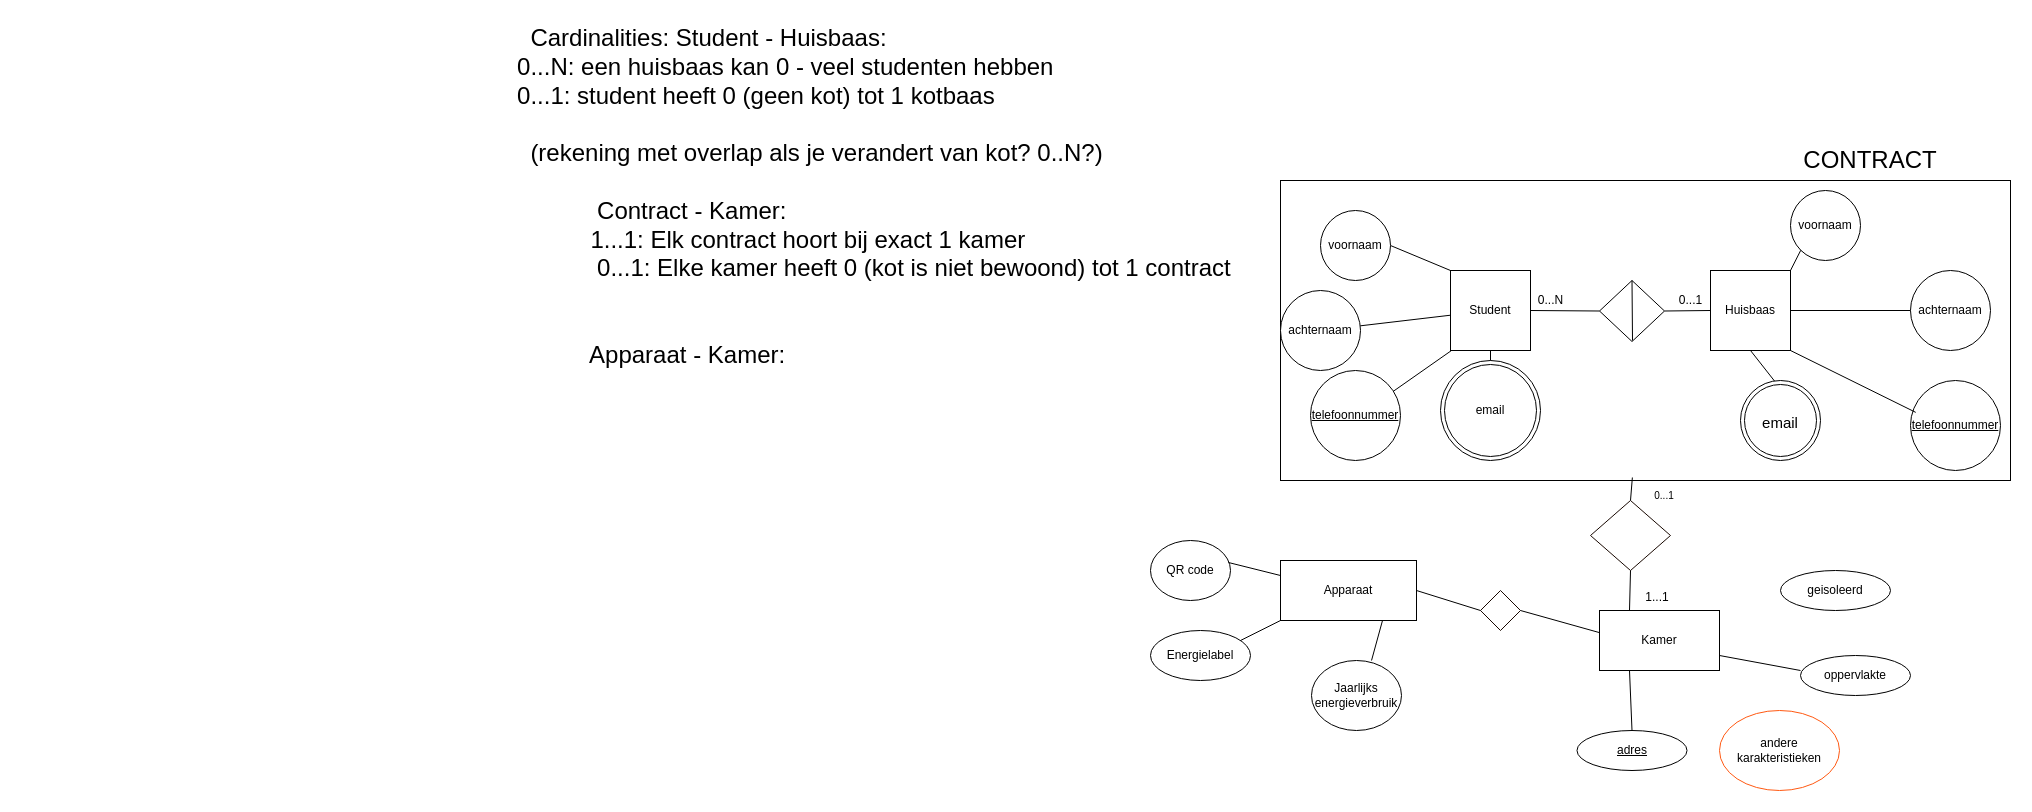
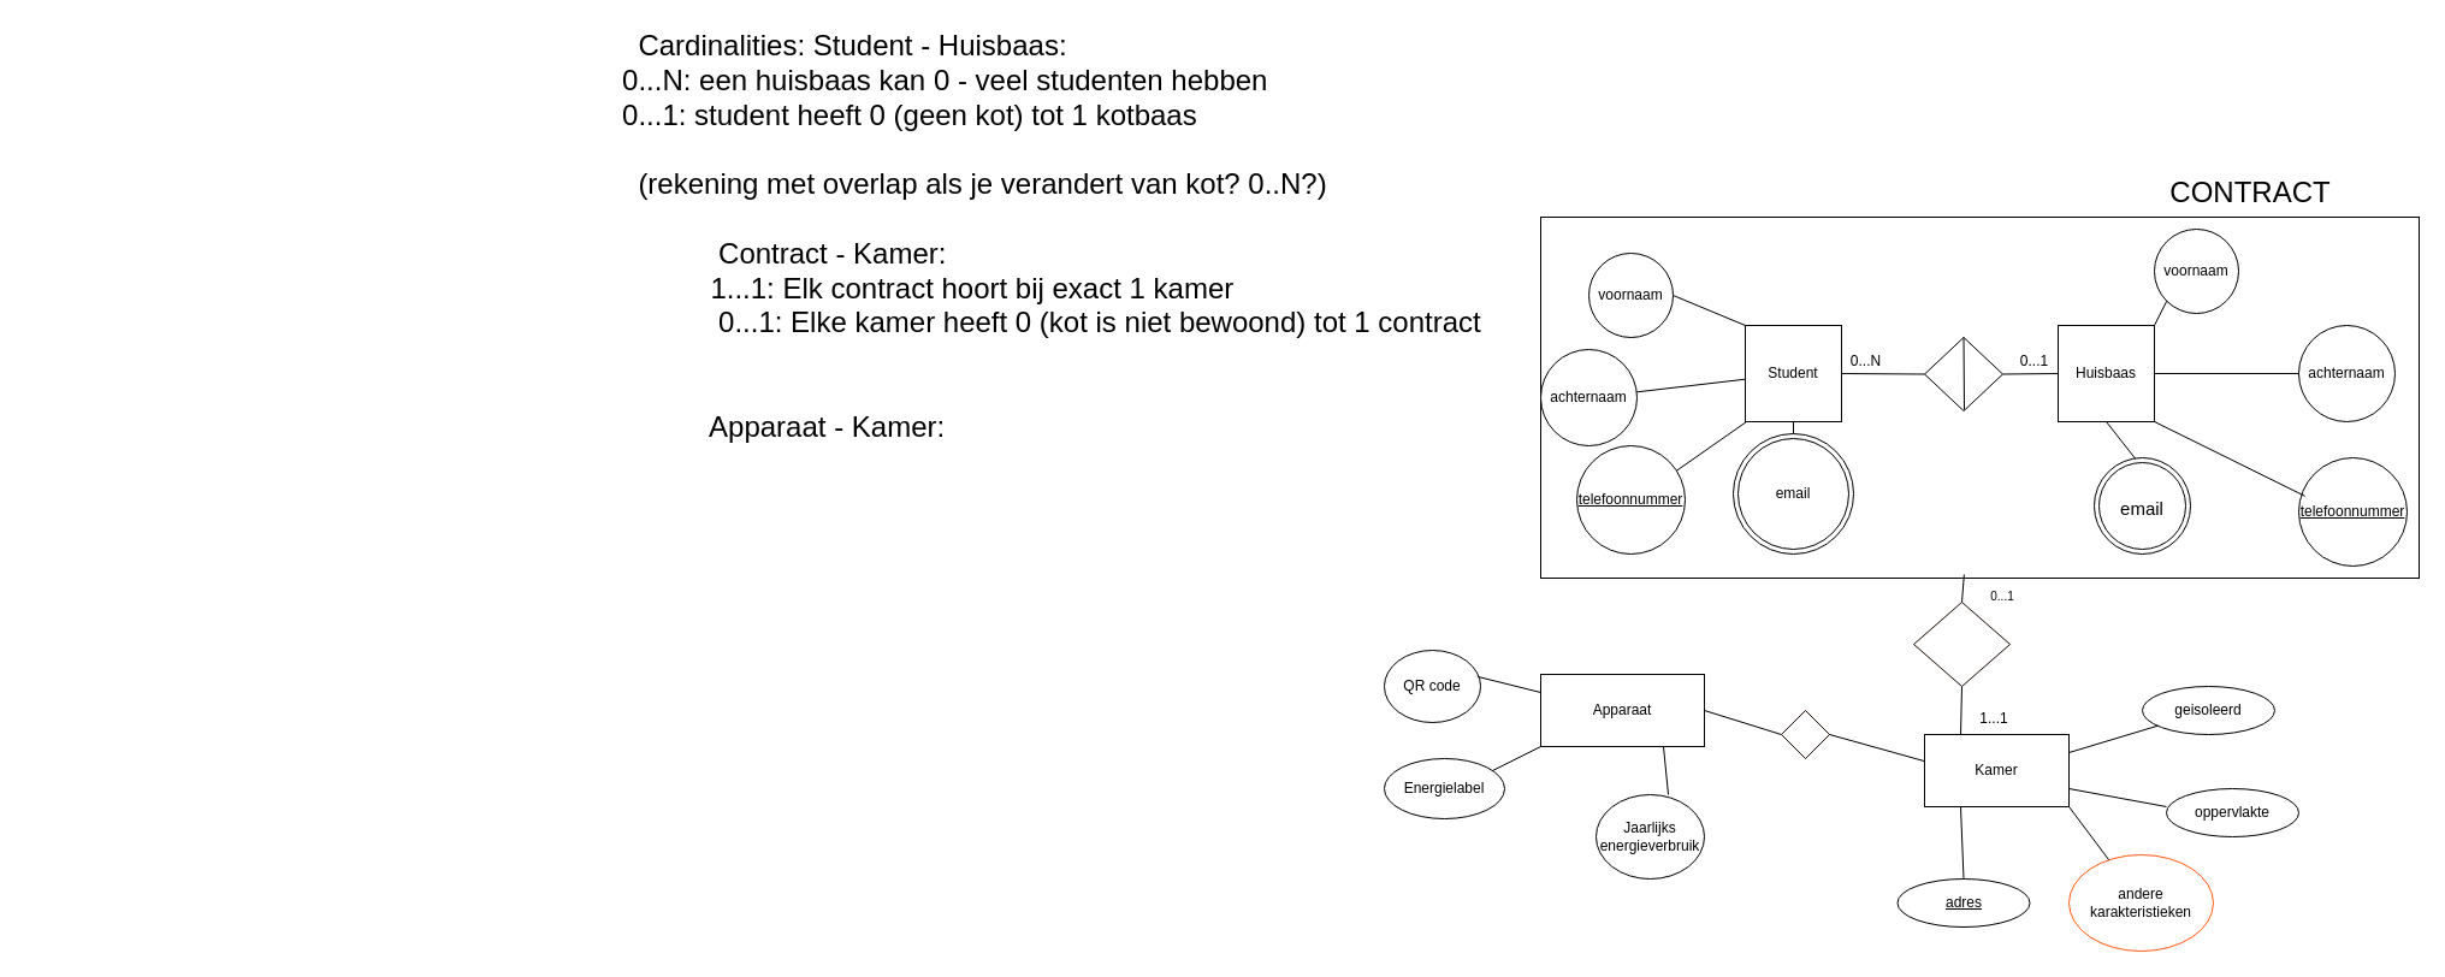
  <mxCell id="0" />
  <mxCell id="1" parent="0" />
  <mxCell id="2" value="" style="rounded=0;whiteSpace=wrap;html=1;" parent="1" vertex="1"><mxGeometry x="1280" y="180" width="730" height="300" as="geometry" /></mxCell>
  <mxCell id="3" value="Energielabel" style="ellipse;whiteSpace=wrap;html=1;" parent="1" vertex="1"><mxGeometry x="1150" y="630" width="100" height="50" as="geometry" /></mxCell>
  <mxCell id="4" value="QR code" style="ellipse;whiteSpace=wrap;html=1;" parent="1" vertex="1"><mxGeometry x="1150" y="540" width="80" height="60" as="geometry" /></mxCell>
- <mxCell id="5" value="Jaarlijks energieverbruik" style="ellipse;whiteSpace=wrap;html=1;" parent="1" vertex="1"><mxGeometry x="1311" y="660" width="90" height="70" as="geometry" /></mxCell>
+ <mxCell id="5" value="Jaarlijks energieverbruik" style="ellipse;whiteSpace=wrap;html=1;" parent="1" vertex="1"><mxGeometry x="1326" y="660" width="90" height="70" as="geometry" /></mxCell>
  <mxCell id="6" value="Apparaat" style="rounded=0;whiteSpace=wrap;html=1;" parent="1" vertex="1"><mxGeometry x="1280" y="560" width="136" height="60" as="geometry" /></mxCell>
  <mxCell id="7" value="" style="endArrow=none;html=1;rounded=0;" parent="1" edge="1"><mxGeometry width="50" height="50" relative="1" as="geometry"><mxPoint x="1240" y="640" as="sourcePoint" /><mxPoint x="1280" y="620" as="targetPoint" /></mxGeometry></mxCell>
  <mxCell id="8" value="" style="endArrow=none;html=1;rounded=0;exitX=0.975;exitY=0.367;exitDx=0;exitDy=0;exitPerimeter=0;entryX=0;entryY=0.25;entryDx=0;entryDy=0;" parent="1" source="4" target="6" edge="1"><mxGeometry width="50" height="50" relative="1" as="geometry"><mxPoint x="1600" y="490" as="sourcePoint" /><mxPoint x="1650" y="440" as="targetPoint" /></mxGeometry></mxCell>
  <mxCell id="9" value="" style="endArrow=none;html=1;rounded=0;entryX=0.667;entryY=0;entryDx=0;entryDy=0;entryPerimeter=0;exitX=0.75;exitY=1;exitDx=0;exitDy=0;" parent="1" source="6" target="5" edge="1"><mxGeometry width="50" height="50" relative="1" as="geometry"><mxPoint x="1630" y="520" as="sourcePoint" /><mxPoint x="1680" y="470" as="targetPoint" /><Array as="points" /></mxGeometry></mxCell>
  <mxCell id="10" value="Kamer" style="rounded=0;whiteSpace=wrap;html=1;" parent="1" vertex="1"><mxGeometry x="1599" y="610" width="120" height="60" as="geometry" /></mxCell>
  <mxCell id="11" value="Student" style="whiteSpace=wrap;html=1;aspect=fixed;" parent="1" vertex="1"><mxGeometry x="1450" y="270" width="80" height="80" as="geometry" /></mxCell>
  <mxCell id="12" value="&lt;u&gt;adres&lt;/u&gt;" style="ellipse;whiteSpace=wrap;html=1;" parent="1" vertex="1"><mxGeometry x="1576.5" y="730" width="110" height="40" as="geometry" /></mxCell>
  <mxCell id="13" value="Huisbaas" style="whiteSpace=wrap;html=1;aspect=fixed;" parent="1" vertex="1"><mxGeometry x="1710" y="270" width="80" height="80" as="geometry" /></mxCell>
  <mxCell id="14" value="andere karakteristieken" style="ellipse;whiteSpace=wrap;html=1;strokeColor=#FF5912;" parent="1" vertex="1"><mxGeometry x="1719" y="710" width="120" height="80" as="geometry" /></mxCell>
  <mxCell id="15" value="" style="endArrow=none;html=1;rounded=0;exitX=0.876;exitY=0.262;exitDx=0;exitDy=0;exitPerimeter=0;" parent="1" source="25" edge="1"><mxGeometry width="50" height="50" relative="1" as="geometry"><mxPoint x="1411" y="400" as="sourcePoint" /><mxPoint x="1451" y="350" as="targetPoint" /></mxGeometry></mxCell>
  <mxCell id="16" value="CONTRACT" style="text;html=1;strokeColor=none;fillColor=none;align=center;verticalAlign=middle;whiteSpace=wrap;rounded=0;fontSize=24;" parent="1" vertex="1"><mxGeometry x="1840" y="145" width="60" height="30" as="geometry" /></mxCell>
  <mxCell id="17" value="oppervlakte" style="ellipse;whiteSpace=wrap;html=1;direction=west;" parent="1" vertex="1"><mxGeometry x="1800" y="655" width="110" height="40" as="geometry" /></mxCell>
  <mxCell id="18" value="" style="endArrow=none;html=1;rounded=0;" parent="1" source="11" target="21" edge="1"><mxGeometry width="50" height="50" relative="1" as="geometry"><mxPoint x="1390" y="305" as="sourcePoint" /><mxPoint x="1450" y="305" as="targetPoint" /></mxGeometry></mxCell>
  <mxCell id="19" value="" style="endArrow=none;html=1;rounded=0;exitX=1;exitY=0.5;exitDx=0;exitDy=0;" parent="1" source="23" edge="1"><mxGeometry width="50" height="50" relative="1" as="geometry"><mxPoint x="1380" y="240" as="sourcePoint" /><mxPoint x="1450" y="270" as="targetPoint" /></mxGeometry></mxCell>
  <mxCell id="20" value="" style="rhombus;whiteSpace=wrap;html=1;strokeColor=#190902;fillColor=#FFFFFF;" parent="1" vertex="1"><mxGeometry x="1590" y="500" width="80" height="70" as="geometry" /></mxCell>
  <mxCell id="21" value="achternaam" style="ellipse;whiteSpace=wrap;html=1;aspect=fixed;" parent="1" vertex="1"><mxGeometry x="1280" y="290" width="80" height="80" as="geometry" /></mxCell>
  <mxCell id="22" value="" style="endArrow=none;html=1;rounded=0;exitX=0.25;exitY=0;exitDx=0;exitDy=0;entryX=0.5;entryY=1;entryDx=0;entryDy=0;" parent="1" source="10" target="20" edge="1"><mxGeometry width="50" height="50" relative="1" as="geometry"><mxPoint x="1810" y="580" as="sourcePoint" /><mxPoint x="1860" y="530" as="targetPoint" /></mxGeometry></mxCell>
  <mxCell id="23" value="voornaam" style="ellipse;whiteSpace=wrap;html=1;aspect=fixed;" parent="1" vertex="1"><mxGeometry x="1320" y="210" width="70" height="70" as="geometry" /></mxCell>
  <mxCell id="24" value="" style="endArrow=none;html=1;rounded=0;exitX=0.5;exitY=0;exitDx=0;exitDy=0;entryX=0.482;entryY=0.99;entryDx=0;entryDy=0;entryPerimeter=0;" parent="1" source="20" target="2" edge="1"><mxGeometry width="50" height="50" relative="1" as="geometry"><mxPoint x="1810" y="580" as="sourcePoint" /><mxPoint x="1860" y="490" as="targetPoint" /></mxGeometry></mxCell>
  <mxCell id="25" value="&lt;u&gt;telefoonnummer&lt;/u&gt;" style="ellipse;whiteSpace=wrap;html=1;aspect=fixed;" parent="1" vertex="1"><mxGeometry x="1310" y="370" width="90" height="90" as="geometry" /></mxCell>
  <mxCell id="26" value="" style="endArrow=none;html=1;rounded=0;exitX=0.5;exitY=0;exitDx=0;exitDy=0;entryX=0.25;entryY=1;entryDx=0;entryDy=0;" parent="1" source="12" target="10" edge="1"><mxGeometry width="50" height="50" relative="1" as="geometry"><mxPoint x="1770" y="690" as="sourcePoint" /><mxPoint x="1820" y="640" as="targetPoint" /></mxGeometry></mxCell>
  <mxCell id="27" value="email" style="ellipse;shape=doubleEllipse;whiteSpace=wrap;html=1;aspect=fixed;" parent="1" vertex="1"><mxGeometry x="1440" y="360" width="100" height="100" as="geometry" /></mxCell>
+ <mxCell id="28" value="" style="endArrow=none;html=1;rounded=0;entryX=1;entryY=1;entryDx=0;entryDy=0;" parent="1" source="14" target="10" edge="1"><mxGeometry width="50" height="50" relative="1" as="geometry"><mxPoint x="1850" y="680" as="sourcePoint" /><mxPoint x="1900" y="630" as="targetPoint" /></mxGeometry></mxCell>
  <mxCell id="29" value="" style="endArrow=none;html=1;rounded=0;entryX=0.5;entryY=1;entryDx=0;entryDy=0;exitX=0.5;exitY=0;exitDx=0;exitDy=0;" parent="1" source="27" target="11" edge="1"><mxGeometry width="50" height="50" relative="1" as="geometry"><mxPoint x="1490" y="390" as="sourcePoint" /><mxPoint x="1540" y="340" as="targetPoint" /></mxGeometry></mxCell>
  <mxCell id="30" value="" style="endArrow=none;html=1;rounded=0;entryX=1;entryY=0.75;entryDx=0;entryDy=0;" parent="1" target="10" edge="1"><mxGeometry width="50" height="50" relative="1" as="geometry"><mxPoint x="1800" y="670" as="sourcePoint" /><mxPoint x="1940" y="630" as="targetPoint" /></mxGeometry></mxCell>
  <mxCell id="31" value="" style="rhombus;whiteSpace=wrap;html=1;strokeColor=#190902;fillColor=#FFFFFF;" parent="1" vertex="1"><mxGeometry x="1480" y="590" width="40" height="40" as="geometry" /></mxCell>
  <mxCell id="32" value="voornaam" style="ellipse;whiteSpace=wrap;html=1;aspect=fixed;" parent="1" vertex="1"><mxGeometry x="1790" y="190" width="70" height="70" as="geometry" /></mxCell>
  <mxCell id="33" value="" style="endArrow=none;html=1;rounded=0;entryX=0;entryY=0.5;entryDx=0;entryDy=0;exitX=1;exitY=0.5;exitDx=0;exitDy=0;" parent="1" source="6" target="31" edge="1"><mxGeometry width="50" height="50" relative="1" as="geometry"><mxPoint x="1680" y="590" as="sourcePoint" /><mxPoint x="1720" y="540" as="targetPoint" /><Array as="points" /></mxGeometry></mxCell>
  <mxCell id="34" value="achternaam" style="ellipse;whiteSpace=wrap;html=1;aspect=fixed;" parent="1" vertex="1"><mxGeometry x="1910" y="270" width="80" height="80" as="geometry" /></mxCell>
  <mxCell id="35" value="&lt;u&gt;telefoonnummer&lt;/u&gt;" style="ellipse;whiteSpace=wrap;html=1;aspect=fixed;" parent="1" vertex="1"><mxGeometry x="1910" y="380" width="90" height="90" as="geometry" /></mxCell>
  <mxCell id="36" value="" style="endArrow=none;html=1;rounded=0;exitX=1;exitY=0.5;exitDx=0;exitDy=0;entryX=-0.003;entryY=0.367;entryDx=0;entryDy=0;entryPerimeter=0;" parent="1" source="31" target="10" edge="1"><mxGeometry width="50" height="50" relative="1" as="geometry"><mxPoint x="1810" y="580" as="sourcePoint" /><mxPoint x="1860" y="530" as="targetPoint" /><Array as="points" /></mxGeometry></mxCell>
  <mxCell id="37" value="" style="endArrow=none;html=1;rounded=0;fontSize=24;entryX=1;entryY=0;entryDx=0;entryDy=0;exitX=0;exitY=1;exitDx=0;exitDy=0;" parent="1" source="32" target="13" edge="1"><mxGeometry width="50" height="50" relative="1" as="geometry"><mxPoint x="1670" y="390" as="sourcePoint" /><mxPoint x="1720" y="340" as="targetPoint" /></mxGeometry></mxCell>
  <mxCell id="38" value="" style="endArrow=none;html=1;rounded=0;fontSize=24;entryX=1;entryY=0.5;entryDx=0;entryDy=0;exitX=0;exitY=0.5;exitDx=0;exitDy=0;" parent="1" source="34" target="13" edge="1"><mxGeometry width="50" height="50" relative="1" as="geometry"><mxPoint x="1670" y="390" as="sourcePoint" /><mxPoint x="1720" y="340" as="targetPoint" /></mxGeometry></mxCell>
  <mxCell id="39" value="" style="endArrow=none;html=1;rounded=0;fontSize=24;entryX=1;entryY=1;entryDx=0;entryDy=0;exitX=0.058;exitY=0.354;exitDx=0;exitDy=0;exitPerimeter=0;" parent="1" source="35" target="13" edge="1"><mxGeometry width="50" height="50" relative="1" as="geometry"><mxPoint x="1670" y="390" as="sourcePoint" /><mxPoint x="1720" y="340" as="targetPoint" /></mxGeometry></mxCell>
  <mxCell id="40" value="" style="endArrow=none;html=1;rounded=0;fontSize=24;" parent="1" edge="1"><mxGeometry width="50" height="50" relative="1" as="geometry"><mxPoint x="1778.525" y="386.254" as="sourcePoint" /><mxPoint x="1750" y="350" as="targetPoint" /></mxGeometry></mxCell>
  <mxCell id="41" value="&lt;font style=&quot;font-size: 15px&quot;&gt;email&lt;/font&gt;" style="ellipse;shape=doubleEllipse;whiteSpace=wrap;html=1;aspect=fixed;fontSize=24;" parent="1" vertex="1"><mxGeometry x="1740" y="380" width="80" height="80" as="geometry" /></mxCell>
  <mxCell id="42" value="" style="endArrow=none;html=1;rounded=0;fontSize=24;exitX=1;exitY=0.5;exitDx=0;exitDy=0;entryX=0;entryY=0.5;entryDx=0;entryDy=0;startArrow=none;" parent="1" source="43" target="13" edge="1"><mxGeometry width="50" height="50" relative="1" as="geometry"><mxPoint x="1630" y="390" as="sourcePoint" /><mxPoint x="1680" y="340" as="targetPoint" /></mxGeometry></mxCell>
  <mxCell id="43" value="" style="rhombus;whiteSpace=wrap;html=1;fontSize=24;" parent="1" vertex="1"><mxGeometry x="1599" y="280" width="65" height="61" as="geometry" /></mxCell>
  <mxCell id="44" value="" style="endArrow=none;html=1;rounded=0;fontSize=24;exitX=1;exitY=0.5;exitDx=0;exitDy=0;entryX=0;entryY=0.5;entryDx=0;entryDy=0;" parent="1" source="11" target="43" edge="1"><mxGeometry width="50" height="50" relative="1" as="geometry"><mxPoint x="1530" y="310" as="sourcePoint" /><mxPoint x="1710" y="310" as="targetPoint" /></mxGeometry></mxCell>
  <mxCell id="45" value="" style="endArrow=none;html=1;rounded=0;fontSize=24;entryX=0.5;entryY=0;entryDx=0;entryDy=0;" parent="1" target="43" edge="1"><mxGeometry width="50" height="50" relative="1" as="geometry"><mxPoint x="1632" y="340" as="sourcePoint" /><mxPoint x="1680" y="340" as="targetPoint" /></mxGeometry></mxCell>
  <mxCell id="46" value="0...N" style="text;html=1;resizable=0;autosize=1;align=center;verticalAlign=middle;points=[];fillColor=none;strokeColor=none;rounded=0;" parent="1" vertex="1"><mxGeometry x="1530" y="290" width="40" height="20" as="geometry" /></mxCell>
  <mxCell id="47" value="0...1" style="text;html=1;resizable=0;autosize=1;align=center;verticalAlign=middle;points=[];fillColor=none;strokeColor=none;rounded=0;" parent="1" vertex="1"><mxGeometry x="1670" y="290" width="40" height="20" as="geometry" /></mxCell>
  <mxCell id="48" value="geisoleerd" style="ellipse;whiteSpace=wrap;html=1;" parent="1" vertex="1"><mxGeometry x="1780" y="570" width="110" height="40" as="geometry" /></mxCell>
+ <mxCell id="49" value="" style="endArrow=none;html=1;rounded=0;exitX=1;exitY=0.25;exitDx=0;exitDy=0;" parent="1" source="10" target="48" edge="1"><mxGeometry width="50" height="50" relative="1" as="geometry"><mxPoint x="1719" y="625" as="sourcePoint" /><mxPoint x="1970" y="570" as="targetPoint" /></mxGeometry></mxCell>
  <mxCell id="50" value="&lt;div style=&quot;text-align: left&quot;&gt;&lt;span&gt;&amp;nbsp; &amp;nbsp; &amp;nbsp; &amp;nbsp; &amp;nbsp; &amp;nbsp; &amp;nbsp; &amp;nbsp; &amp;nbsp; &amp;nbsp; &amp;nbsp; &amp;nbsp; &amp;nbsp; &amp;nbsp; &amp;nbsp; &amp;nbsp; &amp;nbsp; &amp;nbsp; &amp;nbsp; &amp;nbsp; &amp;nbsp; &amp;nbsp; &amp;nbsp; &amp;nbsp; &amp;nbsp; &amp;nbsp; &amp;nbsp; &amp;nbsp; &amp;nbsp; &amp;nbsp; &amp;nbsp; &amp;nbsp; &amp;nbsp; &amp;nbsp; &amp;nbsp; &amp;nbsp; &amp;nbsp; &amp;nbsp;Cardinalities: Student - Huisbaas:&lt;/span&gt;&lt;/div&gt;&lt;div style=&quot;text-align: left&quot;&gt;&lt;span&gt;&amp;nbsp; &amp;nbsp; &amp;nbsp; &amp;nbsp; &amp;nbsp; &amp;nbsp; &amp;nbsp; &amp;nbsp; &amp;nbsp; &amp;nbsp; &amp;nbsp; &amp;nbsp; &amp;nbsp; &amp;nbsp; &amp;nbsp; &amp;nbsp; &amp;nbsp; &amp;nbsp; &amp;nbsp; &amp;nbsp; &amp;nbsp; &amp;nbsp; &amp;nbsp; &amp;nbsp; &amp;nbsp; &amp;nbsp; &amp;nbsp; &amp;nbsp; &amp;nbsp; &amp;nbsp; &amp;nbsp; &amp;nbsp; &amp;nbsp; &amp;nbsp; &amp;nbsp; &amp;nbsp; &amp;nbsp;0...N: een huisbaas kan 0 - veel studenten hebben&lt;/span&gt;&lt;/div&gt;&lt;div style=&quot;text-align: left&quot;&gt;&lt;span&gt;&amp;nbsp; &amp;nbsp; &amp;nbsp; &amp;nbsp; &amp;nbsp; &amp;nbsp; &amp;nbsp; &amp;nbsp; &amp;nbsp; &amp;nbsp; &amp;nbsp; &amp;nbsp; &amp;nbsp; &amp;nbsp; &amp;nbsp; &amp;nbsp; &amp;nbsp; &amp;nbsp; &amp;nbsp; &amp;nbsp; &amp;nbsp; &amp;nbsp; &amp;nbsp; &amp;nbsp; &amp;nbsp; &amp;nbsp; &amp;nbsp; &amp;nbsp; &amp;nbsp; &amp;nbsp; &amp;nbsp; &amp;nbsp; &amp;nbsp; &amp;nbsp; &amp;nbsp; &amp;nbsp; &amp;nbsp;0...1: student heeft 0 (geen kot) tot 1 kotbaas&lt;/span&gt;&lt;/div&gt;&lt;div style=&quot;text-align: left&quot;&gt;&lt;br&gt;&lt;/div&gt;&lt;div style=&quot;text-align: left&quot;&gt;&lt;span&gt;&amp;nbsp; &amp;nbsp; &amp;nbsp; &amp;nbsp; &amp;nbsp; &amp;nbsp; &amp;nbsp; &amp;nbsp; &amp;nbsp; &amp;nbsp; &amp;nbsp; &amp;nbsp; &amp;nbsp; &amp;nbsp; &amp;nbsp; &amp;nbsp; &amp;nbsp; &amp;nbsp; &amp;nbsp; &amp;nbsp; &amp;nbsp; &amp;nbsp; &amp;nbsp; &amp;nbsp; &amp;nbsp; &amp;nbsp; &amp;nbsp; &amp;nbsp; &amp;nbsp; &amp;nbsp; &amp;nbsp; &amp;nbsp; &amp;nbsp; &amp;nbsp; &amp;nbsp; &amp;nbsp; &amp;nbsp; &amp;nbsp;(rekening met overlap als je verandert van kot? 0..N?)&lt;/span&gt;&lt;/div&gt;&lt;div style=&quot;text-align: left&quot;&gt;&lt;br&gt;&lt;/div&gt;&lt;div style=&quot;text-align: left&quot;&gt;&lt;span&gt;&amp;nbsp; &amp;nbsp; &amp;nbsp; &amp;nbsp; &amp;nbsp; &amp;nbsp; &amp;nbsp; &amp;nbsp; &amp;nbsp; &amp;nbsp; &amp;nbsp; &amp;nbsp; &amp;nbsp; &amp;nbsp; &amp;nbsp; &amp;nbsp; &amp;nbsp; &amp;nbsp; &amp;nbsp; &amp;nbsp; &amp;nbsp; &amp;nbsp; &amp;nbsp; &amp;nbsp; &amp;nbsp; &amp;nbsp; &amp;nbsp; &amp;nbsp; &amp;nbsp; &amp;nbsp; &amp;nbsp; &amp;nbsp; &amp;nbsp; &amp;nbsp; &amp;nbsp; &amp;nbsp; &amp;nbsp; &amp;nbsp; &amp;nbsp; &amp;nbsp; &amp;nbsp; &amp;nbsp; &amp;nbsp;Contract - Kamer:&amp;nbsp;&lt;/span&gt;&lt;/div&gt;&lt;div style=&quot;text-align: left&quot;&gt;&lt;span&gt;&amp;nbsp; &amp;nbsp; &amp;nbsp; &amp;nbsp; &amp;nbsp; &amp;nbsp; &amp;nbsp; &amp;nbsp; &amp;nbsp; &amp;nbsp; &amp;nbsp; &amp;nbsp; &amp;nbsp; &amp;nbsp; &amp;nbsp; &amp;nbsp; &amp;nbsp; &amp;nbsp; &amp;nbsp; &amp;nbsp; &amp;nbsp; &amp;nbsp; &amp;nbsp; &amp;nbsp; &amp;nbsp; &amp;nbsp; &amp;nbsp; &amp;nbsp; &amp;nbsp; &amp;nbsp; &amp;nbsp; &amp;nbsp; &amp;nbsp; &amp;nbsp; &amp;nbsp; &amp;nbsp; &amp;nbsp; &amp;nbsp; &amp;nbsp; &amp;nbsp; &amp;nbsp; &amp;nbsp; 1...1: Elk contract hoort bij exact 1 kamer&lt;/span&gt;&lt;/div&gt;&lt;div style=&quot;text-align: left&quot;&gt;&lt;span&gt;&amp;nbsp; &amp;nbsp; &amp;nbsp; &amp;nbsp; &amp;nbsp; &amp;nbsp; &amp;nbsp; &amp;nbsp; &amp;nbsp; &amp;nbsp; &amp;nbsp; &amp;nbsp; &amp;nbsp; &amp;nbsp; &amp;nbsp; &amp;nbsp; &amp;nbsp; &amp;nbsp; &amp;nbsp; &amp;nbsp; &amp;nbsp; &amp;nbsp; &amp;nbsp; &amp;nbsp; &amp;nbsp; &amp;nbsp; &amp;nbsp; &amp;nbsp; &amp;nbsp; &amp;nbsp; &amp;nbsp; &amp;nbsp; &amp;nbsp; &amp;nbsp; &amp;nbsp; &amp;nbsp; &amp;nbsp; &amp;nbsp; &amp;nbsp; &amp;nbsp; &amp;nbsp; &amp;nbsp; &amp;nbsp;0...1: Elke kamer heeft 0 (kot is niet bewoond) tot 1 contract&lt;/span&gt;&lt;/div&gt;&lt;div style=&quot;text-align: left&quot;&gt;&lt;br&gt;&lt;/div&gt;&lt;div style=&quot;text-align: left&quot;&gt;&lt;br&gt;&lt;/div&gt;&lt;div style=&quot;text-align: left&quot;&gt;&lt;span&gt;&amp;nbsp; &amp;nbsp; &amp;nbsp; &amp;nbsp; &amp;nbsp; &amp;nbsp; &amp;nbsp; &amp;nbsp; &amp;nbsp; &amp;nbsp; &amp;nbsp; &amp;nbsp; &amp;nbsp; &amp;nbsp; &amp;nbsp; &amp;nbsp; &amp;nbsp; &amp;nbsp; &amp;nbsp; &amp;nbsp; &amp;nbsp; &amp;nbsp; &amp;nbsp; &amp;nbsp; &amp;nbsp; &amp;nbsp; &amp;nbsp; &amp;nbsp; &amp;nbsp; &amp;nbsp; &amp;nbsp; &amp;nbsp; &amp;nbsp; &amp;nbsp; &amp;nbsp; &amp;nbsp; &amp;nbsp; &amp;nbsp; &amp;nbsp; &amp;nbsp; &amp;nbsp; &amp;nbsp; Apparaat - Kamer:&lt;br&gt;&lt;/span&gt;&lt;/div&gt;&lt;br&gt;&amp;nbsp;&amp;nbsp;" style="text;html=1;align=center;verticalAlign=middle;resizable=0;points=[];autosize=1;strokeColor=none;fillColor=none;fontSize=24;" parent="1" vertex="1"><mxGeometry x="20" y="20" width="1220" height="410" as="geometry" /></mxCell>
  <mxCell id="51" value="&lt;font style=&quot;font-size: 12px&quot;&gt;1...1&lt;/font&gt;" style="text;html=1;strokeColor=none;fillColor=none;align=center;verticalAlign=middle;whiteSpace=wrap;rounded=0;fontSize=15;" parent="1" vertex="1"><mxGeometry x="1626.5" y="580" width="60" height="30" as="geometry" /></mxCell>
  <mxCell id="52" value="&lt;font style=&quot;font-size: 10px&quot;&gt;0...1&lt;/font&gt;" style="text;html=1;strokeColor=none;fillColor=none;align=center;verticalAlign=middle;whiteSpace=wrap;rounded=0;fontSize=12;" parent="1" vertex="1"><mxGeometry x="1634" y="480" width="60" height="30" as="geometry" /></mxCell>
